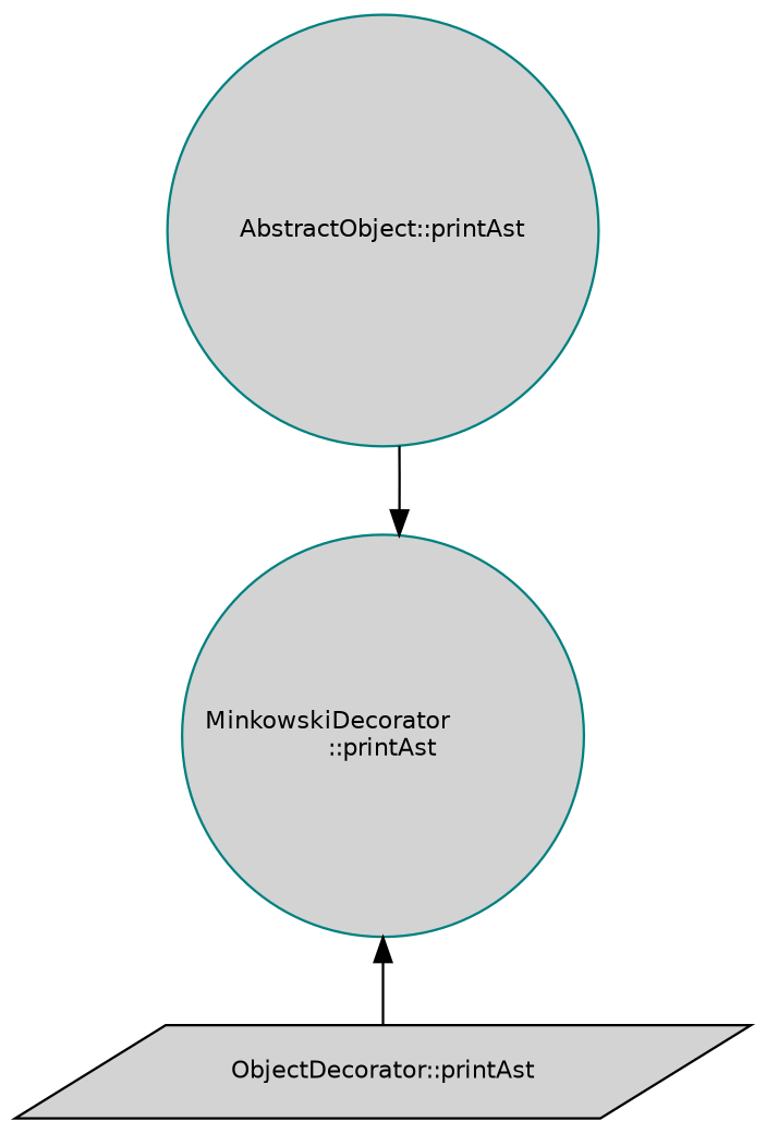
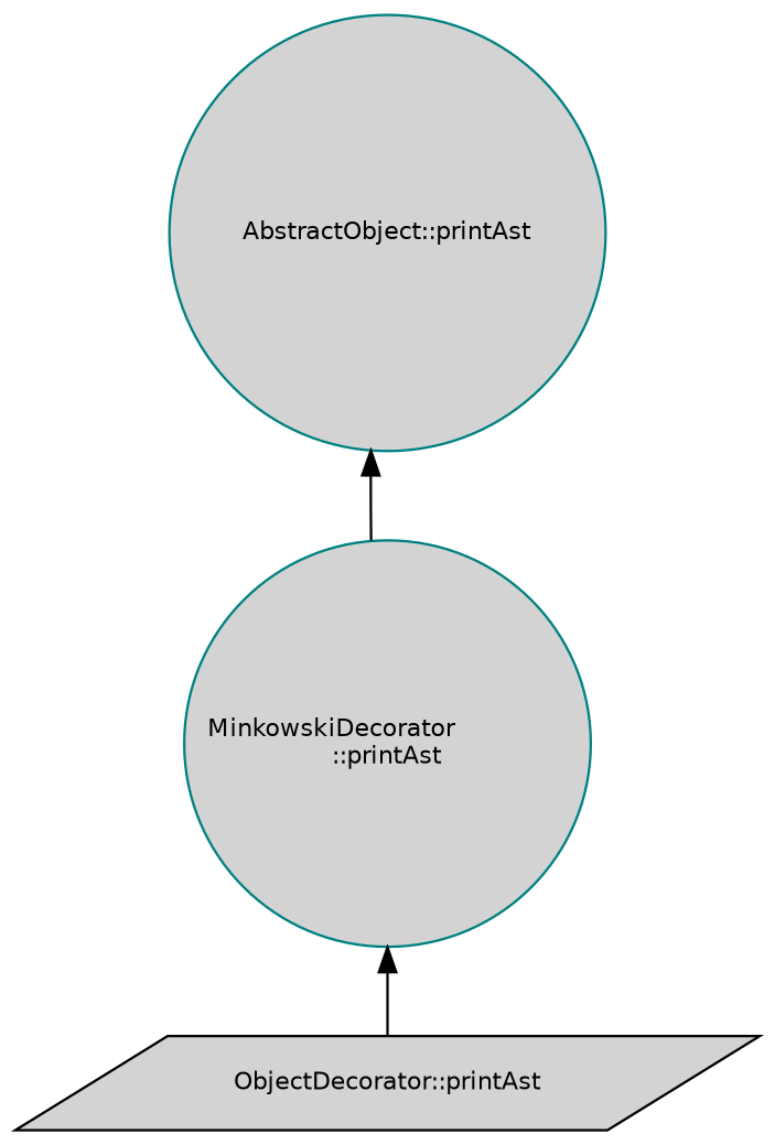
  digraph {
    rankdir=TB
    node [color=teal fillcolor=lightgrey fontname=Helvetica fontsize=10 shape=circle style=filled]
    edge [color=black dir=back fontname=Helvetica fontsize=10 labelfontname=Helvetica labelfontsize=10 style=solid]
    n1 [fontcolor=black height=0.2 label="AbstractObject::printAst" width=0.4]
    n2 [height=0.2 label="MinkowskiDecorator\l::printAst" width=0.4]
    n3 [color=black height=0.2 label="ObjectDecorator::printAst" shape=parallelogram width=0.4]
-   n2 -> n1
+   n1 -> n2
    n2 -> n3
  }
